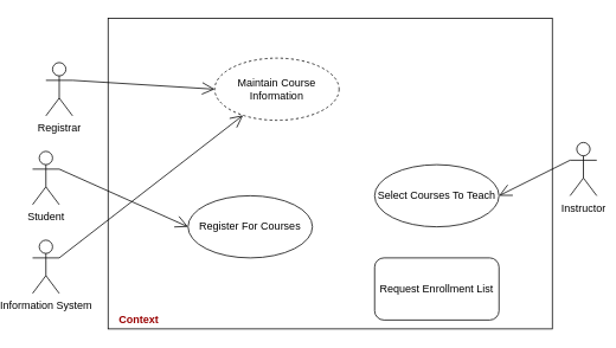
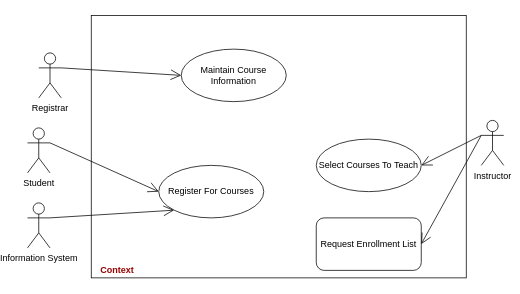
  <mxCell id="0" />
  <mxCell id="1" parent="0" />
  <mxCell id="2" value="Student" style="shape=umlActor;verticalLabelPosition=bottom;labelBackgroundColor=#ffffff;verticalAlign=top;html=1;" vertex="1" parent="1"><mxGeometry x="20" y="170" width="30" height="60" as="geometry" /></mxCell>
  <mxCell id="3" value="" style="rounded=0;whiteSpace=wrap;html=1;" vertex="1" parent="1"><mxGeometry x="105" y="20" width="500" height="350" as="geometry" /></mxCell>
  <mxCell id="4" value="&lt;b&gt;&lt;font color=&quot;#990000&quot;&gt;Context&lt;/font&gt;&lt;/b&gt;" style="text;html=1;strokeColor=none;fillColor=none;align=center;verticalAlign=middle;whiteSpace=wrap;rounded=0;" vertex="1" parent="1"><mxGeometry x="105" y="350" width="70" height="20" as="geometry" /></mxCell>
  <mxCell id="5" value="Register For Courses" style="ellipse;whiteSpace=wrap;html=1;" vertex="1" parent="1"><mxGeometry x="195" y="220" width="140" height="70" as="geometry" /></mxCell>
  <mxCell id="6" value="" style="endArrow=open;endFill=1;endSize=12;html=1;entryX=0;entryY=0.5;entryDx=0;entryDy=0;exitX=1;exitY=0.333;exitDx=0;exitDy=0;exitPerimeter=0;" edge="1" parent="1" source="2" target="5"><mxGeometry width="160" relative="1" as="geometry"><mxPoint x="45" y="250" as="sourcePoint" /><mxPoint x="205" y="250" as="targetPoint" /></mxGeometry></mxCell>
  <mxCell id="7" value="Information System" style="shape=umlActor;verticalLabelPosition=bottom;labelBackgroundColor=#ffffff;verticalAlign=top;html=1;" vertex="1" parent="1"><mxGeometry x="20" y="270" width="30" height="60" as="geometry" /></mxCell>
- <mxCell id="8" value="" style="endArrow=open;endFill=1;endSize=12;html=1;exitX=1;exitY=0.333;exitDx=0;exitDy=0;exitPerimeter=0;" edge="1" parent="1" source="7" target="9"><mxGeometry width="160" relative="1" as="geometry"><mxPoint x="50" y="300" as="sourcePoint" /><mxPoint x="210" y="300" as="targetPoint" /></mxGeometry></mxCell>
- <mxCell id="9" value="Maintain Course Information" style="ellipse;whiteSpace=wrap;html=1;dashed=1;" vertex="1" parent="1"><mxGeometry x="225" y="65" width="140" height="70" as="geometry" /></mxCell>
+ <mxCell id="8" value="" style="endArrow=open;endFill=1;endSize=12;html=1;exitX=1;exitY=0.333;exitDx=0;exitDy=0;exitPerimeter=0;entryX=0;entryY=1;entryDx=0;entryDy=0;" edge="1" parent="1" source="7" target="5"><mxGeometry width="160" relative="1" as="geometry"><mxPoint x="50" y="300" as="sourcePoint" /><mxPoint x="210" y="300" as="targetPoint" /></mxGeometry></mxCell>
+ <mxCell id="9" value="Maintain Course Information" style="ellipse;whiteSpace=wrap;html=1;" vertex="1" parent="1"><mxGeometry x="225" y="65" width="140" height="70" as="geometry" /></mxCell>
  <mxCell id="10" value="Registrar" style="shape=umlActor;verticalLabelPosition=bottom;labelBackgroundColor=#ffffff;verticalAlign=top;html=1;" vertex="1" parent="1"><mxGeometry x="35" y="70" width="30" height="60" as="geometry" /></mxCell>
  <mxCell id="11" value="" style="endArrow=open;endFill=1;endSize=12;html=1;exitX=1;exitY=0.333;exitDx=0;exitDy=0;exitPerimeter=0;entryX=0;entryY=0.5;entryDx=0;entryDy=0;" edge="1" parent="1" source="10" target="9"><mxGeometry width="160" relative="1" as="geometry"><mxPoint x="75" y="80" as="sourcePoint" /><mxPoint x="235" y="80" as="targetPoint" /></mxGeometry></mxCell>
  <mxCell id="12" value="Select Courses To Teach" style="ellipse;whiteSpace=wrap;html=1;" vertex="1" parent="1"><mxGeometry x="405" y="185" width="140" height="70" as="geometry" /></mxCell>
  <mxCell id="13" value="Request Enrollment List" style="whiteSpace=wrap;html=1;rounded=1;" vertex="1" parent="1"><mxGeometry x="405" y="290" width="140" height="70" as="geometry" /></mxCell>
  <mxCell id="14" value="Instructor" style="shape=umlActor;verticalLabelPosition=bottom;labelBackgroundColor=#ffffff;verticalAlign=top;html=1;" vertex="1" parent="1"><mxGeometry x="625" y="160" width="30" height="60" as="geometry" /></mxCell>
  <mxCell id="15" value="" style="endArrow=open;endFill=1;endSize=12;html=1;exitX=0;exitY=0.333;exitDx=0;exitDy=0;exitPerimeter=0;entryX=1;entryY=0.5;entryDx=0;entryDy=0;" edge="1" parent="1" source="14" target="12"><mxGeometry width="160" relative="1" as="geometry"><mxPoint x="624.5" y="200" as="sourcePoint" /><mxPoint x="784.5" y="200" as="targetPoint" /></mxGeometry></mxCell>
+ <mxCell id="16" value="" style="endArrow=open;endFill=1;endSize=12;html=1;entryX=1;entryY=0.5;entryDx=0;entryDy=0;exitX=0;exitY=0.333;exitDx=0;exitDy=0;exitPerimeter=0;" edge="1" parent="1" source="14" target="13"><mxGeometry width="160" relative="1" as="geometry"><mxPoint x="675" y="335" as="sourcePoint" /><mxPoint x="575" y="325" as="targetPoint" /></mxGeometry></mxCell>
